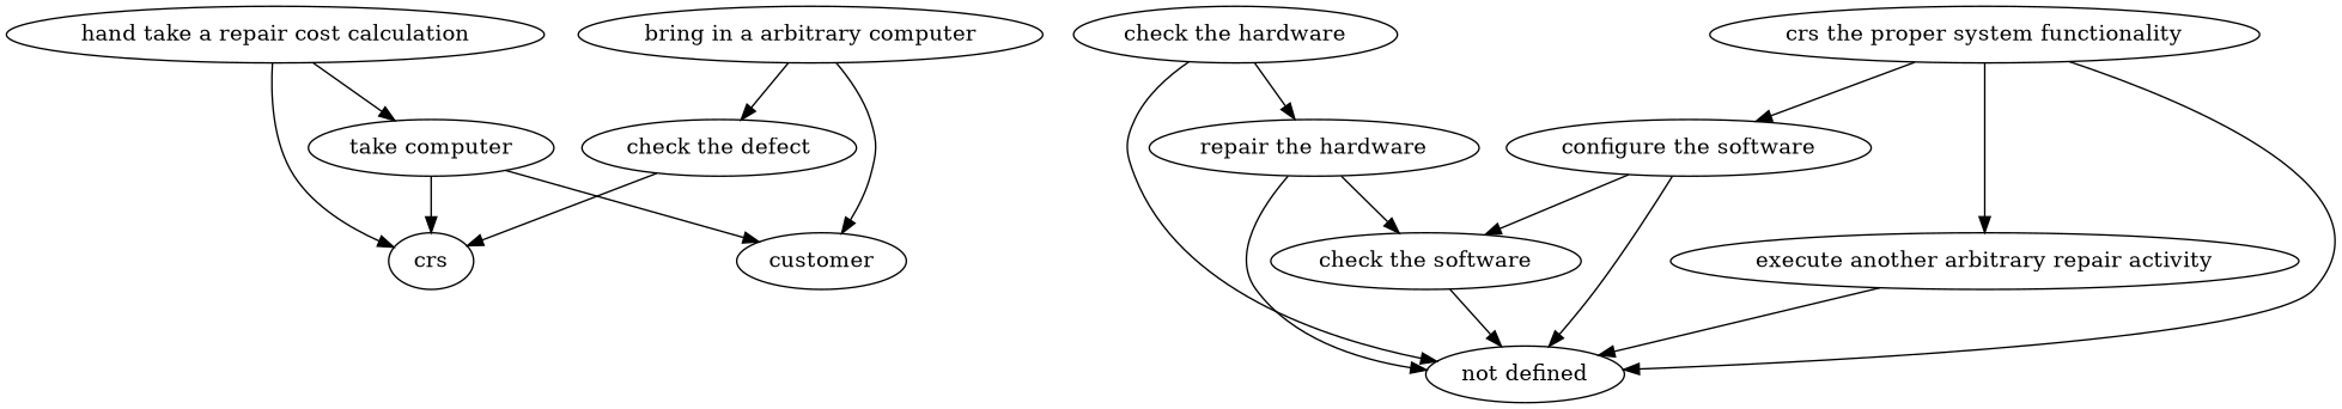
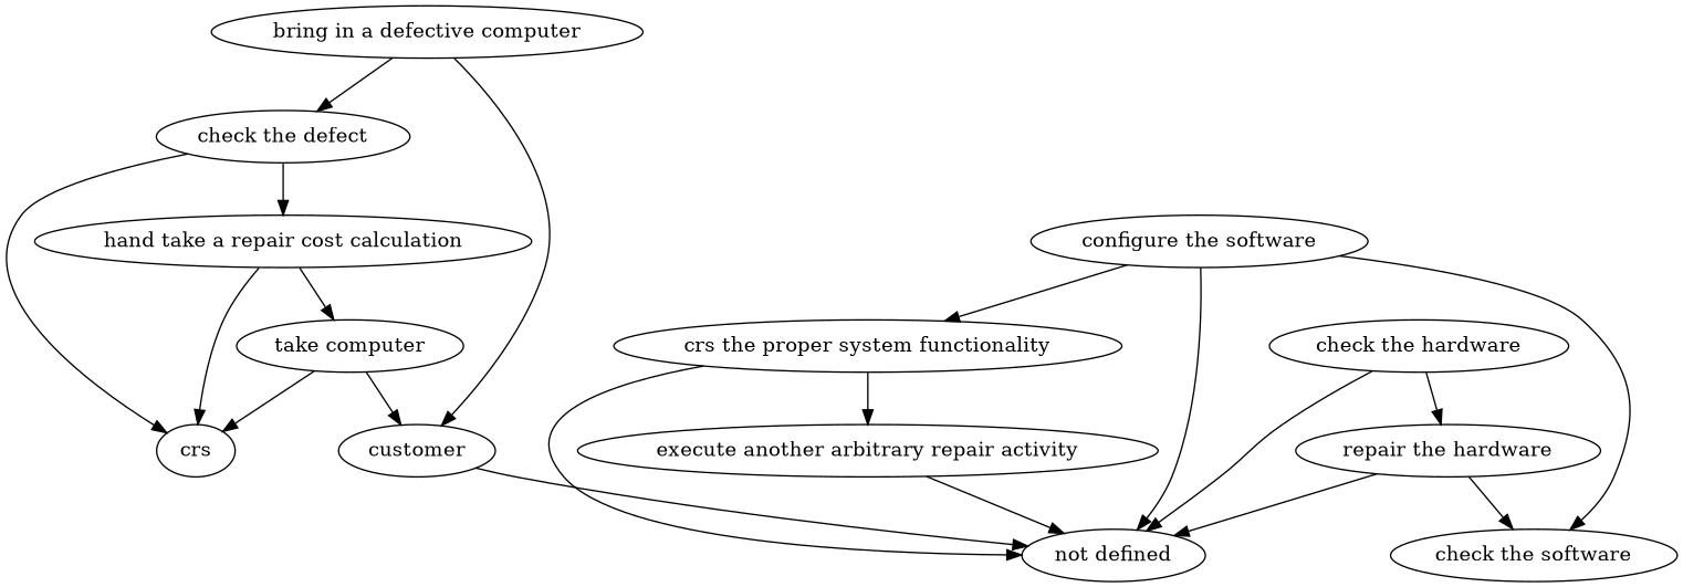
  strict digraph {
    edge [attrs="{'type': 'actor performer', 'label': 'actor performer'}"]
-   "bring in a defective computer" [attrs="{'type': 'Activity', 'label': 'bring in a defective computer'}" label="bring in a arbitrary computer"]
+   "bring in a defective computer" [attrs="{'type': 'Activity', 'label': 'bring in a defective computer'}"]
    "check the defect" [attrs="{'type': 'Activity', 'label': 'check the defect'}"]
    customer [attrs="{'type': 'Actor', 'label': 'customer'}"]
    n4 [attrs="{'type': 'Activity', 'label': 'hand out a repair cost calculation'}" label="hand take a repair cost calculation"]
    crs [attrs="{'type': 'Actor', 'label': 'crs'}"]
    "take computer" [attrs="{'type': 'Activity', 'label': 'take computer'}"]
    "check the hardware" [attrs="{'type': 'Activity', 'label': 'check the hardware'}"]
    "repair the hardware" [attrs="{'type': 'Activity', 'label': 'repair the hardware'}"]
    "not defined" [attrs="{'type': 'Actor', 'label': 'not defined'}"]
    "check the software" [attrs="{'type': 'Activity', 'label': 'check the software'}"]
    "configure the software" [attrs="{'type': 'Activity', 'label': 'configure the software'}"]
    n12 [attrs="{'type': 'Activity', 'label': 'test the proper system functionality'}" label="crs the proper system functionality"]
    "execute another arbitrary repair activity" [attrs="{'type': 'Activity', 'label': 'execute another arbitrary repair activity'}"]
    "bring in a defective computer" -> "check the defect" [attrs="{'type': 'flow', 'label': 'flow'}"]
    "bring in a defective computer" -> customer
+   "check the defect" -> n4 [attrs="{'type': 'flow', 'label': 'flow'}"]
    "check the defect" -> crs
    n4 -> crs
    n4 -> "take computer" [attrs="{'type': 'flow', 'label': 'flow'}"]
    "take computer" -> customer
    "take computer" -> crs [attrs="{'type': 'flow', 'label': 'flow'}"]
    "check the hardware" -> "repair the hardware" [attrs="{'type': 'flow', 'label': 'flow'}"]
    "check the hardware" -> "not defined"
    "repair the hardware" -> "not defined"
    "repair the hardware" -> "check the software" [attrs="{'type': 'flow', 'label': 'flow'}"]
-   "check the software" -> "not defined"
+   customer -> "not defined"
    "configure the software" -> "not defined"
    "configure the software" -> "check the software" [attrs="{'type': 'flow', 'label': 'flow'}"]
-   n12 -> "configure the software" [attrs="{'type': 'flow', 'label': 'flow'}"]
+   "configure the software" -> n12 [attrs="{'type': 'flow', 'label': 'flow'}"]
    n12 -> "not defined"
    n12 -> "execute another arbitrary repair activity" [attrs="{'type': 'flow', 'label': 'flow'}"]
    "execute another arbitrary repair activity" -> "not defined"
  }
